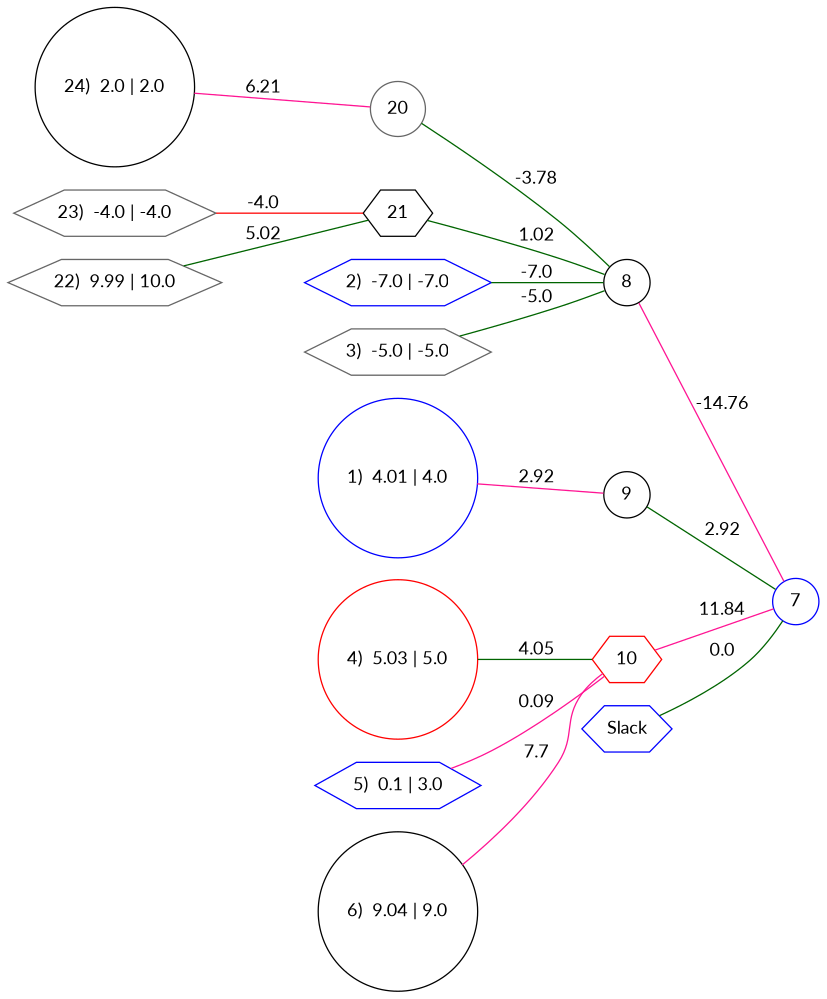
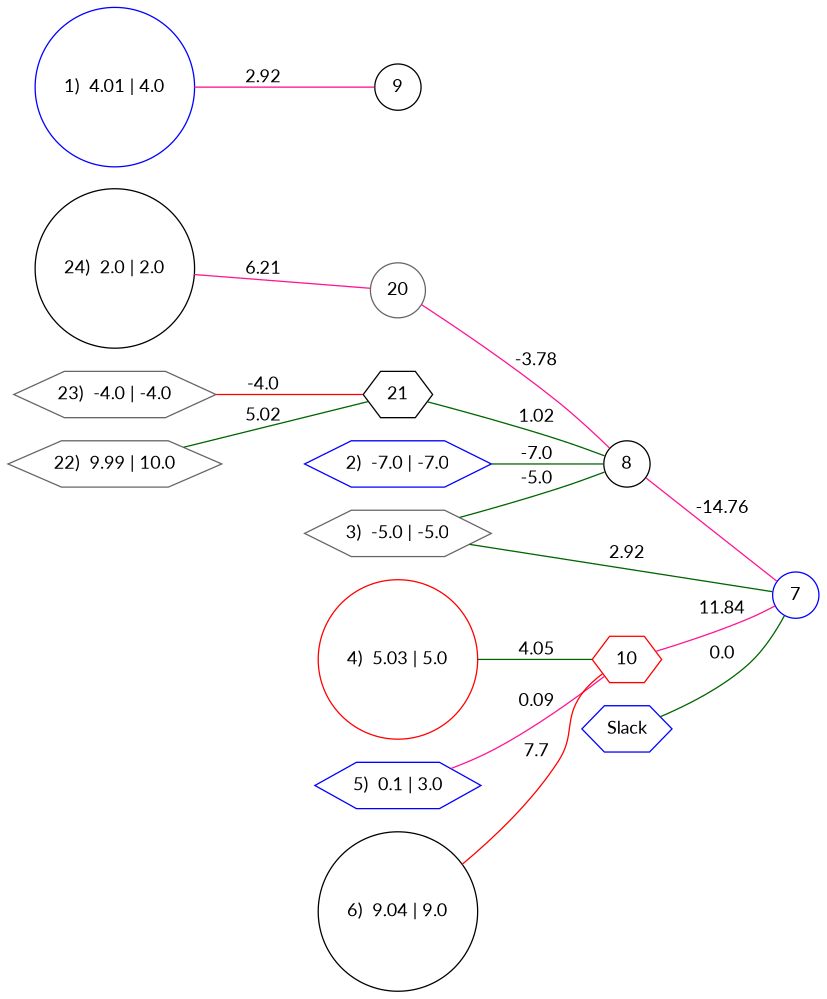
  strict graph {
    fontname=Lato
    rankdir=LR
    node [color=blue fontname=Lato shape=circle]
    edge [color=darkgreen fontname=Lato]
    n1 [label=7]
    n2 [color=black label=8]
    n3 [color=gray40 label=20]
    n4 [color=black label="24)  2.0 | 2.0"]
    n5 [color=black label=21 shape=hexagon]
    n6 [color=gray40 label="23)  -4.0 | -4.0" shape=hexagon]
    n7 [color=gray40 label="22)  9.99 | 10.0" shape=hexagon]
    n8 [label="2)  -7.0 | -7.0" shape=hexagon]
    n9 [color=gray40 label="3)  -5.0 | -5.0" shape=hexagon]
    n10 [color=black label=9]
    n11 [label="1)  4.01 | 4.0"]
    n12 [color=red label=10 shape=hexagon]
    n13 [color=red label="4)  5.03 | 5.0"]
    n14 [label="5)  0.1 | 3.0" shape=hexagon]
    n15 [color=black label="6)  9.04 | 9.0"]
    n16 [label=Slack shape=hexagon]
    n2 -- n1 [color=deeppink label=-14.76]
-   n3 -- n2 [label=-3.78]
+   n3 -- n2 [color=deeppink label=-3.78]
    n4 -- n3 [color=deeppink label=6.21]
    n5 -- n2 [label=1.02]
    n6 -- n5 [color=red label=-4.0]
    n7 -- n5 [label=5.02]
    n8 -- n2 [label=-7.0]
    n9 -- n2 [label=-5.0]
-   n10 -- n1 [label=2.92]
+   n9 -- n1 [label=2.92]
    n11 -- n10 [color=deeppink label=2.92]
    n12 -- n1 [color=deeppink label=11.84]
    n13 -- n12 [label=4.05]
    n14 -- n12 [color=deeppink label=0.09]
-   n15 -- n12 [color=deeppink label=7.7]
+   n15 -- n12 [color=red label=7.7]
    n16 -- n1 [label=0.0]
  }
